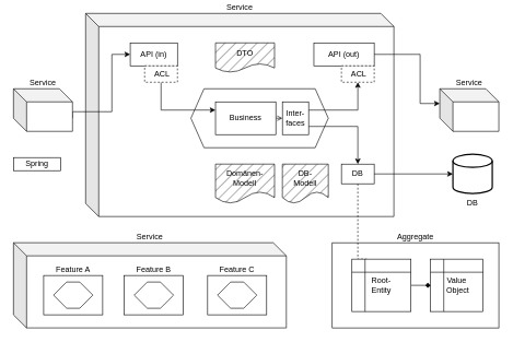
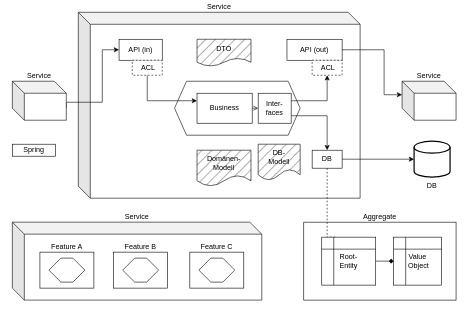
  <mxCell id="0" />
  <mxCell id="1" parent="0" />
  <mxCell id="2" value="Aggregate" style="rounded=0;whiteSpace=wrap;html=1;labelPosition=center;verticalLabelPosition=top;align=center;verticalAlign=bottom;" vertex="1" parent="1"><mxGeometry x="506" y="370" width="254" height="130" as="geometry" /></mxCell>
  <mxCell id="3" value="Service" style="shape=cube;whiteSpace=wrap;html=1;boundedLbl=1;backgroundOutline=1;darkOpacity=0.05;darkOpacity2=0.1;labelPosition=center;verticalLabelPosition=top;align=center;verticalAlign=bottom;" vertex="1" parent="1"><mxGeometry x="130" y="20" width="470" height="310" as="geometry" /></mxCell>
  <mxCell id="4" value="" style="shape=hexagon;perimeter=hexagonPerimeter2;whiteSpace=wrap;html=1;fixedSize=1;" vertex="1" parent="1"><mxGeometry x="290.5" y="135" width="209.5" height="90" as="geometry" /></mxCell>
  <mxCell id="5" value="API (in)" style="rounded=0;whiteSpace=wrap;html=1;labelPosition=center;verticalLabelPosition=middle;align=center;verticalAlign=middle;strokeColor=light-dark(#000000,#FF8000);" vertex="1" parent="1"><mxGeometry x="198" y="65" width="72" height="35" as="geometry" /></mxCell>
  <mxCell id="6" value="API (out)" style="rounded=0;whiteSpace=wrap;html=1;labelPosition=center;verticalLabelPosition=middle;align=center;verticalAlign=middle;strokeColor=light-dark(#000000,#FF8000);" vertex="1" parent="1"><mxGeometry x="478" y="65" width="92" height="35" as="geometry" /></mxCell>
  <mxCell id="7" style="edgeStyle=orthogonalEdgeStyle;rounded=0;orthogonalLoop=1;jettySize=auto;html=1;exitX=1;exitY=0.5;exitDx=0;exitDy=0;entryX=0;entryY=0.5;entryDx=0;entryDy=0;endArrow=open;startFill=0;" edge="1" parent="1" source="8" target="19"><mxGeometry relative="1" as="geometry" /></mxCell>
  <mxCell id="8" value="Business" style="rounded=0;whiteSpace=wrap;html=1;labelPosition=center;verticalLabelPosition=middle;align=center;verticalAlign=middle;strokeColor=light-dark(#000000,#009900);" vertex="1" parent="1"><mxGeometry x="328" y="155" width="92" height="50" as="geometry" /></mxCell>
  <mxCell id="9" style="edgeStyle=orthogonalEdgeStyle;rounded=0;orthogonalLoop=1;jettySize=auto;html=1;exitX=0.5;exitY=1;exitDx=0;exitDy=0;entryX=0.25;entryY=0;entryDx=0;entryDy=0;endArrow=none;startFill=0;dashed=1;" edge="1" parent="1" source="10" target="29"><mxGeometry relative="1" as="geometry"><Array as="points"><mxPoint x="545" y="395" /></Array></mxGeometry></mxCell>
  <mxCell id="10" value="DB" style="rounded=0;whiteSpace=wrap;html=1;labelPosition=center;verticalLabelPosition=middle;align=center;verticalAlign=middle;strokeColor=light-dark(#000000,#FF8000);" vertex="1" parent="1"><mxGeometry x="520" y="250" width="50" height="30" as="geometry" /></mxCell>
  <mxCell id="11" value="Service" style="shape=cube;whiteSpace=wrap;html=1;boundedLbl=1;backgroundOutline=1;darkOpacity=0.05;darkOpacity2=0.1;labelPosition=center;verticalLabelPosition=top;align=center;verticalAlign=bottom;" vertex="1" parent="1"><mxGeometry x="670" y="135" width="90" height="65" as="geometry" /></mxCell>
  <mxCell id="12" value="DB" style="strokeWidth=2;html=1;shape=mxgraph.flowchart.database;whiteSpace=wrap;labelPosition=center;verticalLabelPosition=bottom;align=center;verticalAlign=top;" vertex="1" parent="1"><mxGeometry x="690" y="235" width="60" height="60" as="geometry" /></mxCell>
  <mxCell id="13" style="edgeStyle=orthogonalEdgeStyle;rounded=0;orthogonalLoop=1;jettySize=auto;html=1;exitX=1;exitY=0.5;exitDx=0;exitDy=0;entryX=0;entryY=0.5;entryDx=0;entryDy=0;entryPerimeter=0;" edge="1" parent="1" source="10" target="12"><mxGeometry relative="1" as="geometry" /></mxCell>
  <mxCell id="14" style="edgeStyle=orthogonalEdgeStyle;rounded=0;orthogonalLoop=1;jettySize=auto;html=1;exitX=1;exitY=0.5;exitDx=0;exitDy=0;entryX=0;entryY=0;entryDx=0;entryDy=22.5;entryPerimeter=0;" edge="1" parent="1" source="6" target="11"><mxGeometry relative="1" as="geometry"><Array as="points"><mxPoint x="640" y="83" /><mxPoint x="640" y="158" /></Array></mxGeometry></mxCell>
  <mxCell id="15" style="edgeStyle=orthogonalEdgeStyle;rounded=0;orthogonalLoop=1;jettySize=auto;html=1;exitX=0;exitY=0;exitDx=90;exitDy=45;exitPerimeter=0;entryX=0;entryY=0.5;entryDx=0;entryDy=0;" edge="1" parent="1" source="16" target="5"><mxGeometry relative="1" as="geometry"><Array as="points"><mxPoint x="170" y="170" /><mxPoint x="170" y="82" /></Array></mxGeometry></mxCell>
  <mxCell id="16" value="Service" style="shape=cube;whiteSpace=wrap;html=1;boundedLbl=1;backgroundOutline=1;darkOpacity=0.05;darkOpacity2=0.1;labelPosition=center;verticalLabelPosition=top;align=center;verticalAlign=bottom;" vertex="1" parent="1"><mxGeometry x="20" y="135" width="90" height="65" as="geometry" /></mxCell>
  <mxCell id="17" style="edgeStyle=orthogonalEdgeStyle;rounded=0;orthogonalLoop=1;jettySize=auto;html=1;exitX=1;exitY=0.75;exitDx=0;exitDy=0;entryX=0.5;entryY=0;entryDx=0;entryDy=0;" edge="1" parent="1" source="19" target="10"><mxGeometry relative="1" as="geometry" /></mxCell>
  <mxCell id="18" style="edgeStyle=orthogonalEdgeStyle;rounded=0;orthogonalLoop=1;jettySize=auto;html=1;exitX=1;exitY=0.25;exitDx=0;exitDy=0;" edge="1" parent="1" source="19" target="22"><mxGeometry relative="1" as="geometry" /></mxCell>
- <mxCell id="19" value="Inter-&lt;div&gt;faces&lt;/div&gt;" style="rounded=0;whiteSpace=wrap;html=1;labelPosition=center;verticalLabelPosition=middle;align=center;verticalAlign=middle;strokeColor=light-dark(#000000,#009900);" vertex="1" parent="1"><mxGeometry x="430" y="155" width="40" height="50" as="geometry" /></mxCell>
+ <mxCell id="19" value="Inter-&lt;div&gt;faces&lt;/div&gt;" style="rounded=0;whiteSpace=wrap;html=1;labelPosition=center;verticalLabelPosition=middle;align=center;verticalAlign=middle;strokeColor=light-dark(#000000,#009900);" vertex="1" parent="1"><mxGeometry x="430" y="155" width="55" height="50" as="geometry" /></mxCell>
  <mxCell id="20" value="Spring" style="rounded=0;whiteSpace=wrap;html=1;labelPosition=center;verticalLabelPosition=middle;align=center;verticalAlign=middle;strokeColor=light-dark(#000000,#FF8000);" vertex="1" parent="1"><mxGeometry x="20" y="240" width="72" height="20" as="geometry" /></mxCell>
  <mxCell id="21" value="Domänen-Modell" style="shape=document;whiteSpace=wrap;html=1;boundedLbl=1;strokeColor=light-dark(#000000,#009900);fillStyle=hatch;fillColor=#4D4D4D;" vertex="1" parent="1"><mxGeometry x="328" y="250" width="90" height="60" as="geometry" /></mxCell>
  <mxCell id="22" value="&amp;nbsp;&lt;span style=&quot;background-color: transparent; color: light-dark(rgb(0, 0, 0), rgb(255, 255, 255));&quot;&gt;ACL&lt;/span&gt;" style="rounded=0;whiteSpace=wrap;html=1;labelPosition=center;verticalLabelPosition=middle;align=center;verticalAlign=middle;strokeColor=light-dark(#000000,#FF8000);dashed=1;" vertex="1" parent="1"><mxGeometry x="520" y="100" width="50" height="25" as="geometry" /></mxCell>
  <mxCell id="23" style="edgeStyle=orthogonalEdgeStyle;rounded=0;orthogonalLoop=1;jettySize=auto;html=1;exitX=0.5;exitY=1;exitDx=0;exitDy=0;entryX=0;entryY=0.25;entryDx=0;entryDy=0;" edge="1" parent="1" source="24" target="8"><mxGeometry relative="1" as="geometry" /></mxCell>
  <mxCell id="24" value="&amp;nbsp;&lt;span style=&quot;background-color: transparent; color: light-dark(rgb(0, 0, 0), rgb(255, 255, 255));&quot;&gt;ACL&lt;/span&gt;" style="rounded=0;whiteSpace=wrap;html=1;labelPosition=center;verticalLabelPosition=middle;align=center;verticalAlign=middle;strokeColor=light-dark(#000000,#FF8000);dashed=1;" vertex="1" parent="1"><mxGeometry x="220" y="100" width="50" height="25" as="geometry" /></mxCell>
  <mxCell id="25" value="DTO" style="shape=document;whiteSpace=wrap;html=1;boundedLbl=1;strokeColor=light-dark(#000000,#009900);fillStyle=hatch;fillColor=#4D4D4D;" vertex="1" parent="1"><mxGeometry x="328" y="65" width="90" height="45" as="geometry" /></mxCell>
- <mxCell id="26" value="DB-&lt;div&gt;Modell&lt;/div&gt;" style="shape=document;whiteSpace=wrap;html=1;boundedLbl=1;strokeColor=light-dark(#000000,#FF8000);fillStyle=hatch;fillColor=#4D4D4D;" vertex="1" parent="1"><mxGeometry x="430" y="250" width="70" height="60" as="geometry" /></mxCell>
+ <mxCell id="26" value="DB-&lt;div&gt;Modell&lt;/div&gt;" style="shape=document;whiteSpace=wrap;html=1;boundedLbl=1;strokeColor=light-dark(#000000,#FF8000);fillStyle=hatch;fillColor=#4D4D4D;" vertex="1" parent="1"><mxGeometry x="430" y="240" width="70" height="60" as="geometry" /></mxCell>
  <mxCell id="27" value="Value&lt;div&gt;&amp;nbsp;Object&lt;/div&gt;" style="shape=internalStorage;whiteSpace=wrap;html=1;backgroundOutline=1;" vertex="1" parent="1"><mxGeometry x="656" y="395" width="80" height="80" as="geometry" /></mxCell>
  <mxCell id="28" style="edgeStyle=orthogonalEdgeStyle;rounded=0;orthogonalLoop=1;jettySize=auto;html=1;exitX=1;exitY=0.5;exitDx=0;exitDy=0;entryX=0;entryY=0.5;entryDx=0;entryDy=0;endArrow=diamond;" edge="1" parent="1" source="29" target="27"><mxGeometry relative="1" as="geometry" /></mxCell>
  <mxCell id="29" value="&lt;div&gt;Root-&lt;/div&gt;&lt;div&gt;Entity&lt;/div&gt;" style="shape=internalStorage;whiteSpace=wrap;html=1;backgroundOutline=1;" vertex="1" parent="1"><mxGeometry x="536" y="395" width="90" height="80" as="geometry" /></mxCell>
  <mxCell id="30" value="Service" style="shape=cube;whiteSpace=wrap;html=1;boundedLbl=1;backgroundOutline=1;darkOpacity=0.05;darkOpacity2=0.1;labelPosition=center;verticalLabelPosition=top;align=center;verticalAlign=bottom;" vertex="1" parent="1"><mxGeometry x="20" y="370" width="416" height="130" as="geometry" /></mxCell>
  <mxCell id="31" value="Feature&amp;nbsp;&lt;span style=&quot;background-color: transparent; color: light-dark(rgb(0, 0, 0), rgb(255, 255, 255));&quot;&gt;B&lt;/span&gt;" style="rounded=0;whiteSpace=wrap;html=1;labelPosition=center;verticalLabelPosition=top;align=center;verticalAlign=bottom;strokeColor=light-dark(#000000,#009900);" vertex="1" parent="1"><mxGeometry x="189" y="420" width="90" height="60" as="geometry" /></mxCell>
  <mxCell id="32" value="" style="shape=hexagon;perimeter=hexagonPerimeter2;whiteSpace=wrap;html=1;fixedSize=1;" vertex="1" parent="1"><mxGeometry x="204" y="430" width="60" height="40" as="geometry" /></mxCell>
  <mxCell id="33" value="Feature A" style="rounded=0;whiteSpace=wrap;html=1;labelPosition=center;verticalLabelPosition=top;align=center;verticalAlign=bottom;strokeColor=light-dark(#000000,#009900);" vertex="1" parent="1"><mxGeometry x="66" y="420" width="90" height="60" as="geometry" /></mxCell>
  <mxCell id="34" value="" style="shape=hexagon;perimeter=hexagonPerimeter2;whiteSpace=wrap;html=1;fixedSize=1;" vertex="1" parent="1"><mxGeometry x="81" y="430" width="60" height="40" as="geometry" /></mxCell>
  <mxCell id="35" value="Feature C" style="rounded=0;whiteSpace=wrap;html=1;labelPosition=center;verticalLabelPosition=top;align=center;verticalAlign=bottom;strokeColor=light-dark(#000000,#009900);" vertex="1" parent="1"><mxGeometry x="316" y="420" width="90" height="60" as="geometry" /></mxCell>
  <mxCell id="36" value="" style="shape=hexagon;perimeter=hexagonPerimeter2;whiteSpace=wrap;html=1;fixedSize=1;" vertex="1" parent="1"><mxGeometry x="331" y="430" width="60" height="40" as="geometry" /></mxCell>
